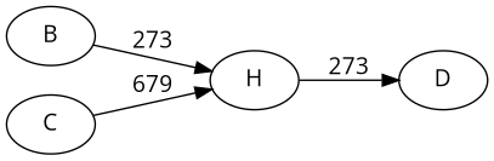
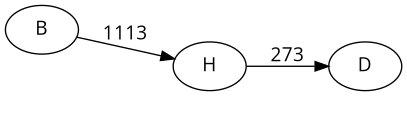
  digraph {
    fontname="Open Sans"
    rankdir=LR
    node [fontname="Open Sans"]
    edge [fontname="Open Sans"]
    H
    D
    B
-   C
    H -> D [label=273]
-   B -> H [label=273]
-   C -> H [label=679]
+   B -> H [label=1113]
  }
